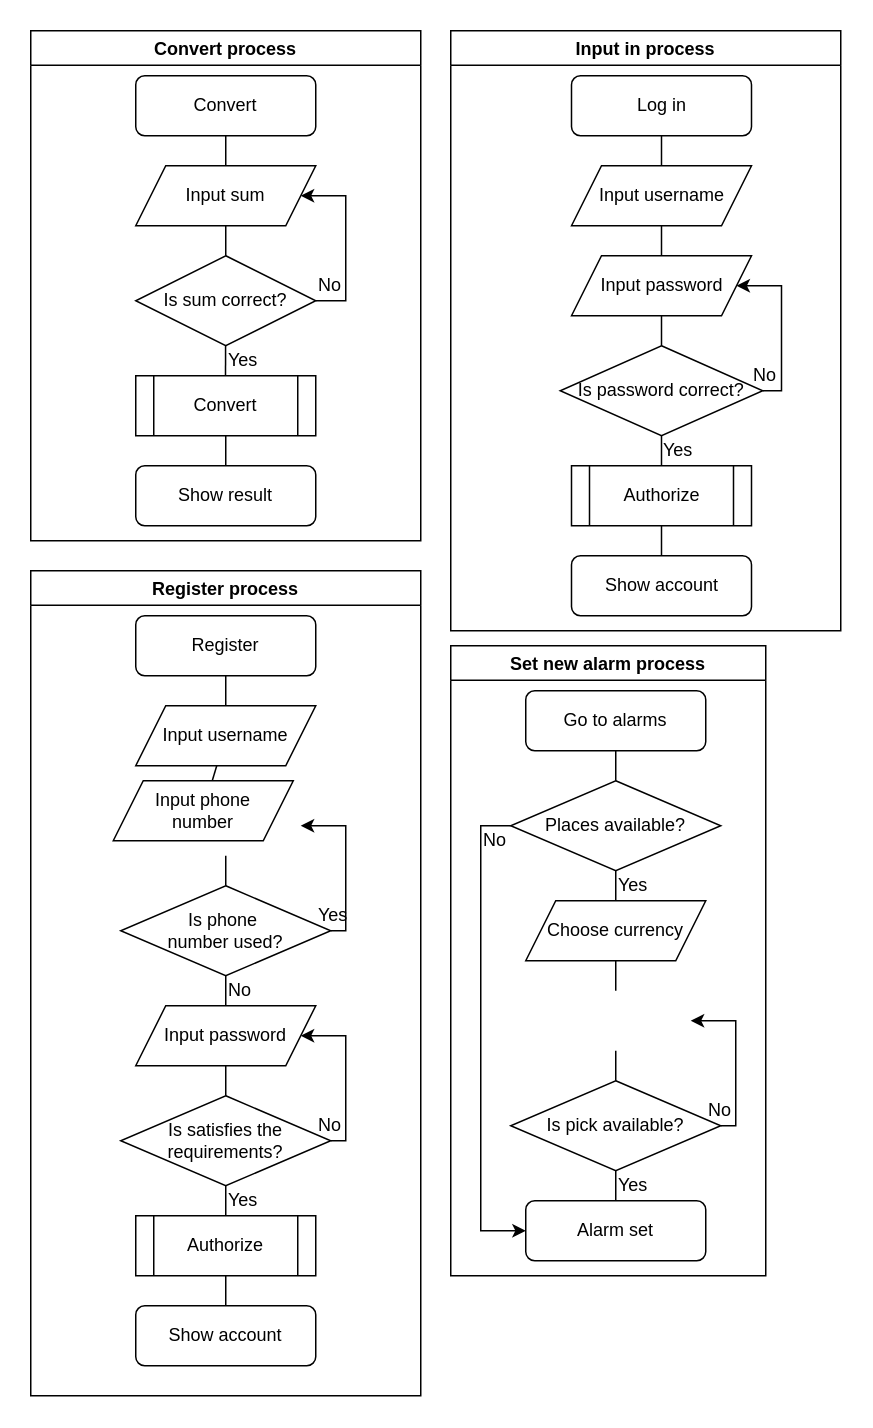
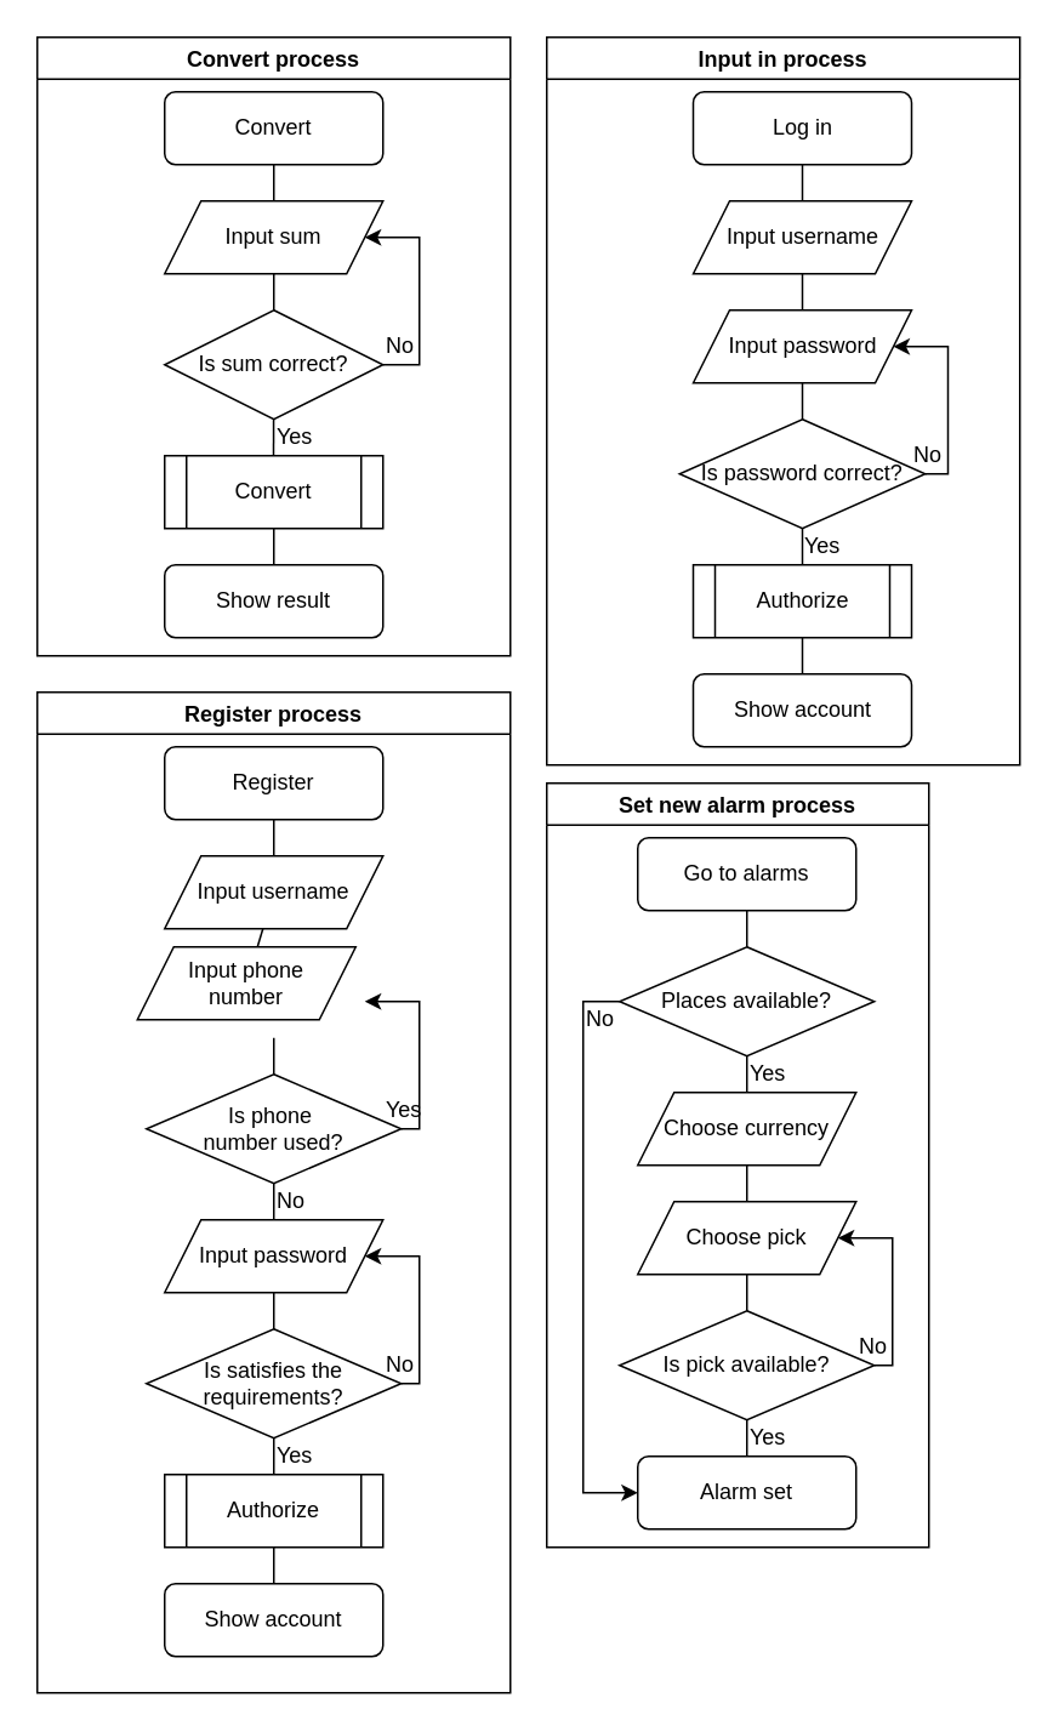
  <mxCell id="0" />
  <mxCell id="1" parent="0" />
  <mxCell id="2" value="Convert process" style="swimlane;" vertex="1" parent="1"><mxGeometry x="20" y="20" width="260" height="340" as="geometry"><mxRectangle x="30" y="150" width="140" height="30" as="alternateBounds" /></mxGeometry></mxCell>
  <mxCell id="3" value="Convert" style="rounded=1;whiteSpace=wrap;html=1;" vertex="1" parent="2"><mxGeometry x="70" y="30" width="120" height="40" as="geometry" /></mxCell>
  <mxCell id="4" value="Input sum" style="shape=parallelogram;perimeter=parallelogramPerimeter;whiteSpace=wrap;html=1;fixedSize=1;" vertex="1" parent="2"><mxGeometry x="70" y="90" width="120" height="40" as="geometry" /></mxCell>
  <mxCell id="5" value="Is sum correct?" style="rhombus;whiteSpace=wrap;html=1;" vertex="1" parent="2"><mxGeometry x="70" y="150" width="120" height="60" as="geometry" /></mxCell>
  <mxCell id="6" value="" style="endArrow=none;html=1;rounded=0;" edge="1" parent="2" source="4" target="3"><mxGeometry width="50" height="50" relative="1" as="geometry"><mxPoint x="-60" y="100" as="sourcePoint" /><mxPoint x="-10" y="50" as="targetPoint" /></mxGeometry></mxCell>
  <mxCell id="7" value="" style="endArrow=none;html=1;rounded=0;" edge="1" parent="2" source="5" target="4"><mxGeometry width="50" height="50" relative="1" as="geometry"><mxPoint x="140" y="100" as="sourcePoint" /><mxPoint x="140" y="60" as="targetPoint" /></mxGeometry></mxCell>
  <mxCell id="8" value="" style="endArrow=classic;html=1;rounded=0;" edge="1" parent="2" source="5" target="4"><mxGeometry width="50" height="50" relative="1" as="geometry"><mxPoint x="290" y="290" as="sourcePoint" /><mxPoint x="130" y="70" as="targetPoint" /><Array as="points"><mxPoint x="210" y="180" /><mxPoint x="210" y="110" /></Array></mxGeometry></mxCell>
  <mxCell id="9" value="" style="endArrow=none;html=1;rounded=0;" edge="1" parent="2" target="5"><mxGeometry width="50" height="50" relative="1" as="geometry"><mxPoint x="129.71" y="270" as="sourcePoint" /><mxPoint x="129.71" y="230" as="targetPoint" /></mxGeometry></mxCell>
  <mxCell id="10" value="Convert" style="shape=process;whiteSpace=wrap;html=1;backgroundOutline=1;" vertex="1" parent="2"><mxGeometry x="70" y="230" width="120" height="40" as="geometry" /></mxCell>
  <mxCell id="11" value="Show result" style="rounded=1;whiteSpace=wrap;html=1;" vertex="1" parent="2"><mxGeometry x="70" y="290" width="120" height="40" as="geometry" /></mxCell>
  <mxCell id="12" value="" style="endArrow=none;html=1;rounded=0;" edge="1" parent="2" source="10" target="11"><mxGeometry width="50" height="50" relative="1" as="geometry"><mxPoint x="160" y="120" as="sourcePoint" /><mxPoint x="160" y="80" as="targetPoint" /></mxGeometry></mxCell>
  <mxCell id="13" value="Yes" style="text;html=1;strokeColor=none;fillColor=none;align=left;verticalAlign=middle;whiteSpace=wrap;rounded=0;" vertex="1" parent="2"><mxGeometry x="130" y="210" width="20" height="20" as="geometry" /></mxCell>
  <mxCell id="14" value="No" style="text;html=1;strokeColor=none;fillColor=none;align=left;verticalAlign=middle;whiteSpace=wrap;rounded=0;" vertex="1" parent="2"><mxGeometry x="190" y="160" width="20" height="20" as="geometry" /></mxCell>
  <mxCell id="15" value="Input in process" style="swimlane;" vertex="1" parent="1"><mxGeometry x="300" y="20" width="260" height="400" as="geometry"><mxRectangle x="320" y="80" width="140" height="30" as="alternateBounds" /></mxGeometry></mxCell>
  <mxCell id="16" value="Log in" style="rounded=1;whiteSpace=wrap;html=1;" vertex="1" parent="15"><mxGeometry x="80.5" y="30" width="120" height="40" as="geometry" /></mxCell>
  <mxCell id="17" value="Input username" style="shape=parallelogram;perimeter=parallelogramPerimeter;whiteSpace=wrap;html=1;fixedSize=1;" vertex="1" parent="15"><mxGeometry x="80.5" y="90" width="120" height="40" as="geometry" /></mxCell>
  <mxCell id="18" value="Is password correct?" style="rhombus;whiteSpace=wrap;html=1;" vertex="1" parent="15"><mxGeometry x="73" y="210" width="135" height="60" as="geometry" /></mxCell>
  <mxCell id="19" value="" style="endArrow=none;html=1;rounded=0;" edge="1" parent="15" source="17" target="16"><mxGeometry width="50" height="50" relative="1" as="geometry"><mxPoint x="-89.5" y="20" as="sourcePoint" /><mxPoint x="-39.5" y="-30" as="targetPoint" /></mxGeometry></mxCell>
  <mxCell id="20" value="" style="endArrow=none;html=1;rounded=0;" edge="1" parent="15" source="26" target="17"><mxGeometry width="50" height="50" relative="1" as="geometry"><mxPoint x="110.5" y="20" as="sourcePoint" /><mxPoint x="110.5" y="-20" as="targetPoint" /></mxGeometry></mxCell>
  <mxCell id="21" value="" style="endArrow=classic;html=1;rounded=0;" edge="1" parent="15" source="18" target="26"><mxGeometry width="50" height="50" relative="1" as="geometry"><mxPoint x="260.5" y="210" as="sourcePoint" /><mxPoint x="100.5" y="-10" as="targetPoint" /><Array as="points"><mxPoint x="220.5" y="240" /><mxPoint x="220.5" y="170" /></Array></mxGeometry></mxCell>
  <mxCell id="22" value="" style="endArrow=none;html=1;rounded=0;" edge="1" parent="15" target="18" source="23"><mxGeometry width="50" height="50" relative="1" as="geometry"><mxPoint x="132.71" y="340" as="sourcePoint" /><mxPoint x="92.71" y="220" as="targetPoint" /></mxGeometry></mxCell>
  <mxCell id="23" value="Authorize" style="shape=process;whiteSpace=wrap;html=1;backgroundOutline=1;" vertex="1" parent="15"><mxGeometry x="80.5" y="290" width="120" height="40" as="geometry" /></mxCell>
  <mxCell id="24" value="Show account" style="rounded=1;whiteSpace=wrap;html=1;" vertex="1" parent="15"><mxGeometry x="80.5" y="350" width="120" height="40" as="geometry" /></mxCell>
  <mxCell id="25" value="" style="endArrow=none;html=1;rounded=0;" edge="1" parent="15" source="23" target="24"><mxGeometry width="50" height="50" relative="1" as="geometry"><mxPoint x="123" y="110" as="sourcePoint" /><mxPoint x="123" y="70" as="targetPoint" /></mxGeometry></mxCell>
  <mxCell id="26" value="Input&amp;nbsp;password" style="shape=parallelogram;perimeter=parallelogramPerimeter;whiteSpace=wrap;html=1;fixedSize=1;" vertex="1" parent="15"><mxGeometry x="80.5" y="150" width="120" height="40" as="geometry" /></mxCell>
  <mxCell id="27" value="" style="endArrow=none;html=1;rounded=0;" edge="1" parent="15" source="18" target="26"><mxGeometry width="50" height="50" relative="1" as="geometry"><mxPoint x="150.5" y="160" as="sourcePoint" /><mxPoint x="150.5" y="140" as="targetPoint" /></mxGeometry></mxCell>
  <mxCell id="28" value="Yes" style="text;html=1;strokeColor=none;fillColor=none;align=left;verticalAlign=middle;whiteSpace=wrap;rounded=0;" vertex="1" parent="15"><mxGeometry x="140" y="270" width="20" height="20" as="geometry" /></mxCell>
  <mxCell id="29" value="No" style="text;html=1;strokeColor=none;fillColor=none;align=left;verticalAlign=middle;whiteSpace=wrap;rounded=0;" vertex="1" parent="15"><mxGeometry x="200" y="220" width="20" height="20" as="geometry" /></mxCell>
  <mxCell id="30" value="Register process" style="swimlane;" vertex="1" parent="1"><mxGeometry x="20" y="380" width="260" height="550" as="geometry"><mxRectangle x="30" y="150" width="140" height="30" as="alternateBounds" /></mxGeometry></mxCell>
  <mxCell id="31" value="Register" style="rounded=1;whiteSpace=wrap;html=1;" vertex="1" parent="30"><mxGeometry x="70" y="30" width="120" height="40" as="geometry" /></mxCell>
  <mxCell id="32" value="Input username" style="shape=parallelogram;perimeter=parallelogramPerimeter;whiteSpace=wrap;html=1;fixedSize=1;" vertex="1" parent="30"><mxGeometry x="70" y="90" width="120" height="40" as="geometry" /></mxCell>
  <mxCell id="33" value="Is satisfies the requirements?" style="rhombus;whiteSpace=wrap;html=1;" vertex="1" parent="30"><mxGeometry x="60" y="350" width="140" height="60" as="geometry" /></mxCell>
  <mxCell id="34" value="" style="endArrow=none;html=1;rounded=0;" edge="1" parent="30" source="32" target="31"><mxGeometry width="50" height="50" relative="1" as="geometry"><mxPoint x="-422.5" y="-60" as="sourcePoint" /><mxPoint x="-372.5" y="-110" as="targetPoint" /></mxGeometry></mxCell>
  <mxCell id="35" value="" style="endArrow=classic;html=1;rounded=0;" edge="1" parent="30" source="33" target="40"><mxGeometry width="50" height="50" relative="1" as="geometry"><mxPoint x="-72.5" y="270" as="sourcePoint" /><mxPoint x="-232.5" y="50" as="targetPoint" /><Array as="points"><mxPoint x="210" y="380" /><mxPoint x="210" y="310" /></Array></mxGeometry></mxCell>
  <mxCell id="36" value="" style="endArrow=none;html=1;rounded=0;" edge="1" parent="30" source="37" target="33"><mxGeometry width="50" height="50" relative="1" as="geometry"><mxPoint x="-200.29" y="400" as="sourcePoint" /><mxPoint x="-240.29" y="280" as="targetPoint" /></mxGeometry></mxCell>
  <mxCell id="37" value="Authorize" style="shape=process;whiteSpace=wrap;html=1;backgroundOutline=1;" vertex="1" parent="30"><mxGeometry x="70" y="430" width="120" height="40" as="geometry" /></mxCell>
  <mxCell id="38" value="Show account" style="rounded=1;whiteSpace=wrap;html=1;" vertex="1" parent="30"><mxGeometry x="70" y="490" width="120" height="40" as="geometry" /></mxCell>
  <mxCell id="39" value="" style="endArrow=none;html=1;rounded=0;" edge="1" parent="30" source="37" target="38"><mxGeometry width="50" height="50" relative="1" as="geometry"><mxPoint x="-210" y="170" as="sourcePoint" /><mxPoint x="-210" y="130" as="targetPoint" /></mxGeometry></mxCell>
  <mxCell id="40" value="Input&amp;nbsp;password" style="shape=parallelogram;perimeter=parallelogramPerimeter;whiteSpace=wrap;html=1;fixedSize=1;" vertex="1" parent="30"><mxGeometry x="70" y="290" width="120" height="40" as="geometry" /></mxCell>
  <mxCell id="41" value="" style="endArrow=none;html=1;rounded=0;" edge="1" parent="30" source="33" target="40"><mxGeometry width="50" height="50" relative="1" as="geometry"><mxPoint x="-182.5" y="220" as="sourcePoint" /><mxPoint x="-182.5" y="200" as="targetPoint" /></mxGeometry></mxCell>
  <mxCell id="42" value="Yes" style="text;html=1;strokeColor=none;fillColor=none;align=left;verticalAlign=middle;whiteSpace=wrap;rounded=0;" vertex="1" parent="30"><mxGeometry x="130" y="410" width="20" height="20" as="geometry" /></mxCell>
  <mxCell id="43" value="No" style="text;html=1;strokeColor=none;fillColor=none;align=left;verticalAlign=middle;whiteSpace=wrap;rounded=0;" vertex="1" parent="30"><mxGeometry x="190" y="360" width="20" height="20" as="geometry" /></mxCell>
  <mxCell id="44" value="Input phone &lt;br&gt;number" style="shape=parallelogram;perimeter=parallelogramPerimeter;whiteSpace=wrap;html=1;fixedSize=1;" vertex="1" parent="30"><mxGeometry x="55" y="140" width="120" height="40" as="geometry" /></mxCell>
  <mxCell id="45" value="" style="endArrow=none;html=1;rounded=0;" edge="1" parent="30" source="44" target="32"><mxGeometry width="50" height="50" relative="1" as="geometry"><mxPoint x="140" y="100" as="sourcePoint" /><mxPoint x="140" y="80" as="targetPoint" /></mxGeometry></mxCell>
  <mxCell id="46" value="Is phone&amp;nbsp;&lt;br&gt;number used?" style="rhombus;whiteSpace=wrap;html=1;" vertex="1" parent="30"><mxGeometry x="60" y="210" width="140" height="60" as="geometry" /></mxCell>
  <mxCell id="47" value="" style="endArrow=classic;html=1;rounded=0;" edge="1" parent="30"><mxGeometry width="50" height="50" relative="1" as="geometry"><mxPoint x="200" y="240" as="sourcePoint" /><mxPoint x="180" y="170" as="targetPoint" /><Array as="points"><mxPoint x="210" y="240" /><mxPoint x="210" y="170" /></Array></mxGeometry></mxCell>
  <mxCell id="48" value="" style="endArrow=none;html=1;rounded=0;" edge="1" parent="30"><mxGeometry width="50" height="50" relative="1" as="geometry"><mxPoint x="130" y="290" as="sourcePoint" /><mxPoint x="130" y="270" as="targetPoint" /></mxGeometry></mxCell>
  <mxCell id="49" value="" style="endArrow=none;html=1;rounded=0;" edge="1" parent="30"><mxGeometry width="50" height="50" relative="1" as="geometry"><mxPoint x="130" y="210" as="sourcePoint" /><mxPoint x="130" y="190" as="targetPoint" /></mxGeometry></mxCell>
  <mxCell id="50" value="No" style="text;html=1;strokeColor=none;fillColor=none;align=left;verticalAlign=middle;whiteSpace=wrap;rounded=0;" vertex="1" parent="30"><mxGeometry x="130" y="270" width="20" height="20" as="geometry" /></mxCell>
  <mxCell id="51" value="Yes" style="text;html=1;strokeColor=none;fillColor=none;align=left;verticalAlign=middle;whiteSpace=wrap;rounded=0;" vertex="1" parent="30"><mxGeometry x="190" y="220" width="20" height="20" as="geometry" /></mxCell>
  <mxCell id="52" value="Set new alarm process" style="swimlane;" vertex="1" parent="1"><mxGeometry x="300" y="430" width="210" height="420" as="geometry" /></mxCell>
  <mxCell id="53" value="Go to alarms" style="rounded=1;whiteSpace=wrap;html=1;" vertex="1" parent="52"><mxGeometry x="50" y="30" width="120" height="40" as="geometry" /></mxCell>
  <mxCell id="54" value="Places available?" style="rhombus;whiteSpace=wrap;html=1;" vertex="1" parent="52"><mxGeometry x="40" y="90" width="140" height="60" as="geometry" /></mxCell>
  <mxCell id="55" value="Choose currency" style="shape=parallelogram;perimeter=parallelogramPerimeter;whiteSpace=wrap;html=1;fixedSize=1;" vertex="1" parent="52"><mxGeometry x="50" y="170" width="120" height="40" as="geometry" /></mxCell>
+ <mxCell id="56" value="Choose pick" style="shape=parallelogram;perimeter=parallelogramPerimeter;whiteSpace=wrap;html=1;fixedSize=1;" vertex="1" parent="52"><mxGeometry x="50" y="230" width="120" height="40" as="geometry" /></mxCell>
  <mxCell id="57" value="Is pick available?" style="rhombus;whiteSpace=wrap;html=1;" vertex="1" parent="52"><mxGeometry x="40" y="290" width="140" height="60" as="geometry" /></mxCell>
  <mxCell id="58" value="" style="endArrow=classic;html=1;rounded=0;" edge="1" parent="52"><mxGeometry width="50" height="50" relative="1" as="geometry"><mxPoint x="180" y="320" as="sourcePoint" /><mxPoint x="160" y="250" as="targetPoint" /><Array as="points"><mxPoint x="190" y="320" /><mxPoint x="190" y="250" /></Array></mxGeometry></mxCell>
  <mxCell id="59" value="No" style="text;html=1;strokeColor=none;fillColor=none;align=left;verticalAlign=middle;whiteSpace=wrap;rounded=0;" vertex="1" parent="52"><mxGeometry x="170" y="300" width="20" height="20" as="geometry" /></mxCell>
  <mxCell id="60" value="" style="endArrow=none;html=1;rounded=0;" edge="1" parent="52"><mxGeometry width="50" height="50" relative="1" as="geometry"><mxPoint x="110" y="370" as="sourcePoint" /><mxPoint x="110" y="350" as="targetPoint" /></mxGeometry></mxCell>
  <mxCell id="61" value="" style="endArrow=none;html=1;rounded=0;" edge="1" parent="52"><mxGeometry width="50" height="50" relative="1" as="geometry"><mxPoint x="110" y="290" as="sourcePoint" /><mxPoint x="110" y="270.0" as="targetPoint" /></mxGeometry></mxCell>
  <mxCell id="62" value="" style="endArrow=none;html=1;rounded=0;" edge="1" parent="52"><mxGeometry width="50" height="50" relative="1" as="geometry"><mxPoint x="110" y="230" as="sourcePoint" /><mxPoint x="110" y="210" as="targetPoint" /></mxGeometry></mxCell>
  <mxCell id="63" value="" style="endArrow=none;html=1;rounded=0;" edge="1" parent="52"><mxGeometry width="50" height="50" relative="1" as="geometry"><mxPoint x="110" y="170" as="sourcePoint" /><mxPoint x="110" y="150.0" as="targetPoint" /></mxGeometry></mxCell>
  <mxCell id="64" value="" style="endArrow=none;html=1;rounded=0;" edge="1" parent="52"><mxGeometry width="50" height="50" relative="1" as="geometry"><mxPoint x="110" y="90" as="sourcePoint" /><mxPoint x="110" y="70" as="targetPoint" /></mxGeometry></mxCell>
  <mxCell id="65" value="Alarm set" style="rounded=1;whiteSpace=wrap;html=1;" vertex="1" parent="52"><mxGeometry x="50" y="370" width="120" height="40" as="geometry" /></mxCell>
  <mxCell id="66" value="" style="endArrow=classic;html=1;rounded=0;" edge="1" parent="52" source="54" target="65"><mxGeometry width="50" height="50" relative="1" as="geometry"><mxPoint x="190" y="330" as="sourcePoint" /><mxPoint x="170" y="260" as="targetPoint" /><Array as="points"><mxPoint x="20" y="120" /><mxPoint x="20" y="390" /></Array></mxGeometry></mxCell>
  <mxCell id="67" value="No" style="text;html=1;strokeColor=none;fillColor=none;align=left;verticalAlign=middle;whiteSpace=wrap;rounded=0;" vertex="1" parent="52"><mxGeometry x="20" y="120" width="20" height="20" as="geometry" /></mxCell>
  <mxCell id="68" value="Yes" style="text;html=1;strokeColor=none;fillColor=none;align=left;verticalAlign=middle;whiteSpace=wrap;rounded=0;" vertex="1" parent="52"><mxGeometry x="110" y="150" width="20" height="20" as="geometry" /></mxCell>
  <mxCell id="69" value="Yes" style="text;html=1;strokeColor=none;fillColor=none;align=left;verticalAlign=middle;whiteSpace=wrap;rounded=0;" vertex="1" parent="52"><mxGeometry x="110" y="350" width="20" height="20" as="geometry" /></mxCell>
